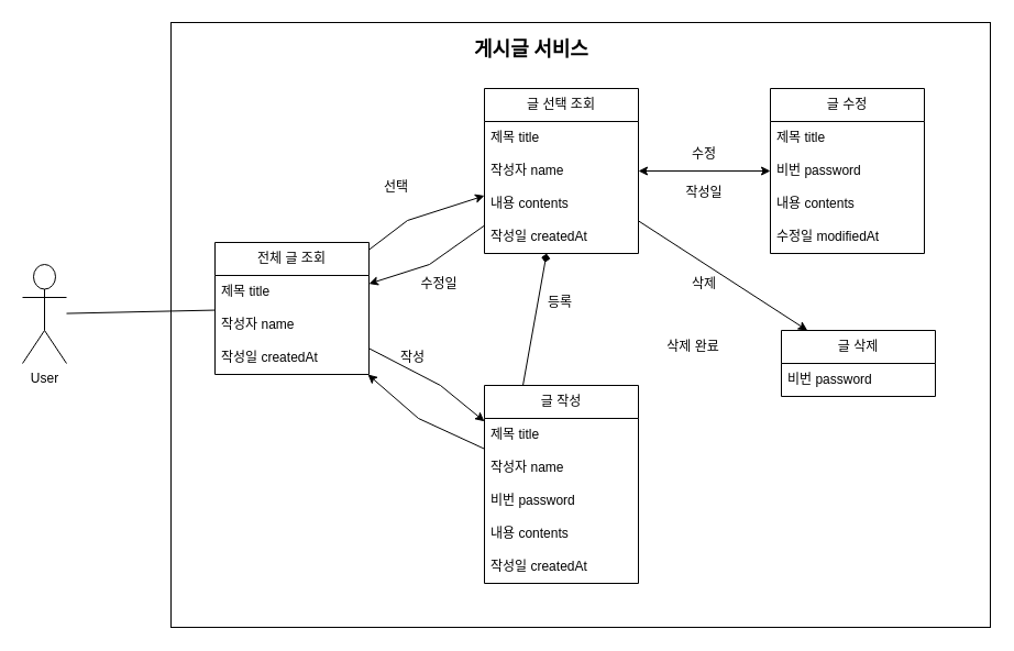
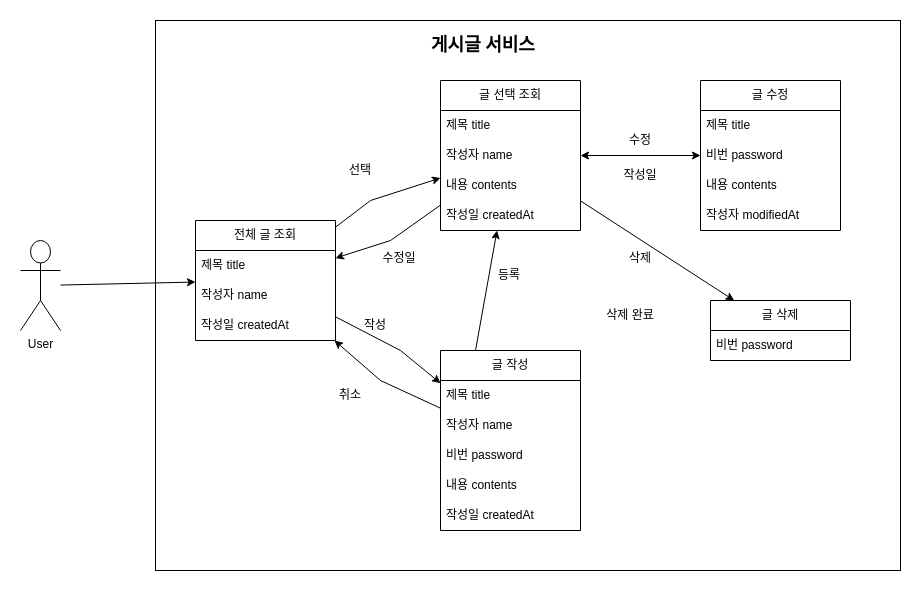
  <mxCell id="0" />
  <mxCell id="1" parent="0" />
  <mxCell id="2" value="" style="rounded=0;whiteSpace=wrap;html=1;" vertex="1" parent="1"><mxGeometry x="155" y="20" width="745" height="550" as="geometry" /></mxCell>
  <mxCell id="3" value="User" style="shape=umlActor;verticalLabelPosition=bottom;verticalAlign=top;html=1;outlineConnect=0;" vertex="1" parent="1"><mxGeometry x="20" y="240" width="40" height="90" as="geometry" /></mxCell>
  <mxCell id="4" value="&lt;h2&gt;&lt;font face=&quot;Tahoma&quot;&gt;게시글 서비스&lt;/font&gt;&lt;/h2&gt;" style="text;html=1;strokeColor=none;fillColor=none;align=center;verticalAlign=middle;whiteSpace=wrap;rounded=0;" vertex="1" parent="1"><mxGeometry x="388.5" y="30" width="188" height="30" as="geometry" /></mxCell>
  <mxCell id="5" value="글 작성" style="swimlane;fontStyle=0;childLayout=stackLayout;horizontal=1;startSize=30;horizontalStack=0;resizeParent=1;resizeParentMax=0;resizeLast=0;collapsible=1;marginBottom=0;whiteSpace=wrap;html=1;fontFamily=Helvetica;" vertex="1" parent="1"><mxGeometry x="440" y="350" width="140" height="180" as="geometry"><mxRectangle x="220" y="200" width="120" height="30" as="alternateBounds" /></mxGeometry></mxCell>
  <mxCell id="6" value="제목 title" style="text;strokeColor=none;fillColor=none;align=left;verticalAlign=middle;spacingLeft=4;spacingRight=4;overflow=hidden;points=[[0,0.5],[1,0.5]];portConstraint=eastwest;rotatable=0;whiteSpace=wrap;html=1;fontFamily=Helvetica;" vertex="1" parent="5"><mxGeometry y="30" width="140" height="30" as="geometry" /></mxCell>
  <mxCell id="7" value="작성자 name" style="text;strokeColor=none;fillColor=none;align=left;verticalAlign=middle;spacingLeft=4;spacingRight=4;overflow=hidden;points=[[0,0.5],[1,0.5]];portConstraint=eastwest;rotatable=0;whiteSpace=wrap;html=1;" vertex="1" parent="5"><mxGeometry y="60" width="140" height="30" as="geometry" /></mxCell>
  <mxCell id="8" value="비번 password" style="text;strokeColor=none;fillColor=none;align=left;verticalAlign=middle;spacingLeft=4;spacingRight=4;overflow=hidden;points=[[0,0.5],[1,0.5]];portConstraint=eastwest;rotatable=0;whiteSpace=wrap;html=1;" vertex="1" parent="5"><mxGeometry y="90" width="140" height="30" as="geometry" /></mxCell>
  <mxCell id="9" value="내용 contents" style="text;strokeColor=none;fillColor=none;align=left;verticalAlign=middle;spacingLeft=4;spacingRight=4;overflow=hidden;points=[[0,0.5],[1,0.5]];portConstraint=eastwest;rotatable=0;whiteSpace=wrap;html=1;" vertex="1" parent="5"><mxGeometry y="120" width="140" height="30" as="geometry" /></mxCell>
  <mxCell id="10" value="작성일 createdAt" style="text;strokeColor=none;fillColor=none;align=left;verticalAlign=middle;spacingLeft=4;spacingRight=4;overflow=hidden;points=[[0,0.5],[1,0.5]];portConstraint=eastwest;rotatable=0;whiteSpace=wrap;html=1;" vertex="1" parent="5"><mxGeometry y="150" width="140" height="30" as="geometry" /></mxCell>
- <mxCell id="11" value="" style="endArrow=none;html=1;rounded=0;" edge="1" parent="1" source="3" target="12"><mxGeometry width="50" height="50" relative="1" as="geometry"><mxPoint x="405" y="300" as="sourcePoint" /><mxPoint x="455" y="250" as="targetPoint" /></mxGeometry></mxCell>
+ <mxCell id="11" value="" style="endArrow=classic;html=1;rounded=0;" edge="1" parent="1" source="3" target="12"><mxGeometry width="50" height="50" relative="1" as="geometry"><mxPoint x="405" y="300" as="sourcePoint" /><mxPoint x="455" y="250" as="targetPoint" /></mxGeometry></mxCell>
  <mxCell id="12" value="전체 글 조회" style="swimlane;fontStyle=0;childLayout=stackLayout;horizontal=1;startSize=30;horizontalStack=0;resizeParent=1;resizeParentMax=0;resizeLast=0;collapsible=1;marginBottom=0;whiteSpace=wrap;html=1;fontFamily=Helvetica;" vertex="1" parent="1"><mxGeometry x="195" y="220" width="140" height="120" as="geometry"><mxRectangle x="220" y="200" width="120" height="30" as="alternateBounds" /></mxGeometry></mxCell>
  <mxCell id="13" value="제목 title" style="text;strokeColor=none;fillColor=none;align=left;verticalAlign=middle;spacingLeft=4;spacingRight=4;overflow=hidden;points=[[0,0.5],[1,0.5]];portConstraint=eastwest;rotatable=0;whiteSpace=wrap;html=1;fontFamily=Helvetica;" vertex="1" parent="12"><mxGeometry y="30" width="140" height="30" as="geometry" /></mxCell>
  <mxCell id="14" value="작성자 name" style="text;strokeColor=none;fillColor=none;align=left;verticalAlign=middle;spacingLeft=4;spacingRight=4;overflow=hidden;points=[[0,0.5],[1,0.5]];portConstraint=eastwest;rotatable=0;whiteSpace=wrap;html=1;" vertex="1" parent="12"><mxGeometry y="60" width="140" height="30" as="geometry" /></mxCell>
  <mxCell id="15" value="작성일 createdAt" style="text;strokeColor=none;fillColor=none;align=left;verticalAlign=middle;spacingLeft=4;spacingRight=4;overflow=hidden;points=[[0,0.5],[1,0.5]];portConstraint=eastwest;rotatable=0;whiteSpace=wrap;html=1;" vertex="1" parent="12"><mxGeometry y="90" width="140" height="30" as="geometry" /></mxCell>
  <mxCell id="16" value="글 수정" style="swimlane;fontStyle=0;childLayout=stackLayout;horizontal=1;startSize=30;horizontalStack=0;resizeParent=1;resizeParentMax=0;resizeLast=0;collapsible=1;marginBottom=0;whiteSpace=wrap;html=1;fontFamily=Helvetica;" vertex="1" parent="1"><mxGeometry x="700" y="80" width="140" height="150" as="geometry"><mxRectangle x="220" y="200" width="120" height="30" as="alternateBounds" /></mxGeometry></mxCell>
  <mxCell id="17" value="제목 title" style="text;strokeColor=none;fillColor=none;align=left;verticalAlign=middle;spacingLeft=4;spacingRight=4;overflow=hidden;points=[[0,0.5],[1,0.5]];portConstraint=eastwest;rotatable=0;whiteSpace=wrap;html=1;fontFamily=Helvetica;" vertex="1" parent="16"><mxGeometry y="30" width="140" height="30" as="geometry" /></mxCell>
  <mxCell id="18" value="비번 password" style="text;strokeColor=none;fillColor=none;align=left;verticalAlign=middle;spacingLeft=4;spacingRight=4;overflow=hidden;points=[[0,0.5],[1,0.5]];portConstraint=eastwest;rotatable=0;whiteSpace=wrap;html=1;" vertex="1" parent="16"><mxGeometry y="60" width="140" height="30" as="geometry" /></mxCell>
  <mxCell id="19" value="내용 contents" style="text;strokeColor=none;fillColor=none;align=left;verticalAlign=middle;spacingLeft=4;spacingRight=4;overflow=hidden;points=[[0,0.5],[1,0.5]];portConstraint=eastwest;rotatable=0;whiteSpace=wrap;html=1;" vertex="1" parent="16"><mxGeometry y="90" width="140" height="30" as="geometry" /></mxCell>
- <mxCell id="20" value="수정일 modifiedAt" style="text;strokeColor=none;fillColor=none;align=left;verticalAlign=middle;spacingLeft=4;spacingRight=4;overflow=hidden;points=[[0,0.5],[1,0.5]];portConstraint=eastwest;rotatable=0;whiteSpace=wrap;html=1;" vertex="1" parent="16"><mxGeometry y="120" width="140" height="30" as="geometry" /></mxCell>
+ <mxCell id="20" value="작성자 modifiedAt" style="text;strokeColor=none;fillColor=none;align=left;verticalAlign=middle;spacingLeft=4;spacingRight=4;overflow=hidden;points=[[0,0.5],[1,0.5]];portConstraint=eastwest;rotatable=0;whiteSpace=wrap;html=1;" vertex="1" parent="16"><mxGeometry y="120" width="140" height="30" as="geometry" /></mxCell>
  <mxCell id="21" value="글 삭제" style="swimlane;fontStyle=0;childLayout=stackLayout;horizontal=1;startSize=30;horizontalStack=0;resizeParent=1;resizeParentMax=0;resizeLast=0;collapsible=1;marginBottom=0;whiteSpace=wrap;html=1;fontFamily=Helvetica;" vertex="1" parent="1"><mxGeometry x="710" y="300" width="140" height="60" as="geometry"><mxRectangle x="220" y="200" width="120" height="30" as="alternateBounds" /></mxGeometry></mxCell>
  <mxCell id="22" value="비번 password" style="text;strokeColor=none;fillColor=none;align=left;verticalAlign=middle;spacingLeft=4;spacingRight=4;overflow=hidden;points=[[0,0.5],[1,0.5]];portConstraint=eastwest;rotatable=0;whiteSpace=wrap;html=1;" vertex="1" parent="21"><mxGeometry y="30" width="140" height="30" as="geometry" /></mxCell>
  <mxCell id="23" value="글 선택 조회" style="swimlane;fontStyle=0;childLayout=stackLayout;horizontal=1;startSize=30;horizontalStack=0;resizeParent=1;resizeParentMax=0;resizeLast=0;collapsible=1;marginBottom=0;whiteSpace=wrap;html=1;fontFamily=Helvetica;" vertex="1" parent="1"><mxGeometry x="440" y="80" width="140" height="150" as="geometry"><mxRectangle x="220" y="200" width="120" height="30" as="alternateBounds" /></mxGeometry></mxCell>
  <mxCell id="24" value="제목 title" style="text;strokeColor=none;fillColor=none;align=left;verticalAlign=middle;spacingLeft=4;spacingRight=4;overflow=hidden;points=[[0,0.5],[1,0.5]];portConstraint=eastwest;rotatable=0;whiteSpace=wrap;html=1;fontFamily=Helvetica;" vertex="1" parent="23"><mxGeometry y="30" width="140" height="30" as="geometry" /></mxCell>
  <mxCell id="25" value="작성자 name" style="text;strokeColor=none;fillColor=none;align=left;verticalAlign=middle;spacingLeft=4;spacingRight=4;overflow=hidden;points=[[0,0.5],[1,0.5]];portConstraint=eastwest;rotatable=0;whiteSpace=wrap;html=1;" vertex="1" parent="23"><mxGeometry y="60" width="140" height="30" as="geometry" /></mxCell>
  <mxCell id="26" value="내용 contents" style="text;strokeColor=none;fillColor=none;align=left;verticalAlign=middle;spacingLeft=4;spacingRight=4;overflow=hidden;points=[[0,0.5],[1,0.5]];portConstraint=eastwest;rotatable=0;whiteSpace=wrap;html=1;" vertex="1" parent="23"><mxGeometry y="90" width="140" height="30" as="geometry" /></mxCell>
  <mxCell id="27" value="작성일 createdAt" style="text;strokeColor=none;fillColor=none;align=left;verticalAlign=middle;spacingLeft=4;spacingRight=4;overflow=hidden;points=[[0,0.5],[1,0.5]];portConstraint=eastwest;rotatable=0;whiteSpace=wrap;html=1;" vertex="1" parent="23"><mxGeometry y="120" width="140" height="30" as="geometry" /></mxCell>
  <mxCell id="28" value="" style="endArrow=classic;startArrow=classic;html=1;rounded=0;" edge="1" parent="1" source="23" target="16"><mxGeometry width="50" height="50" relative="1" as="geometry"><mxPoint x="500" y="400" as="sourcePoint" /><mxPoint x="550" y="350" as="targetPoint" /></mxGeometry></mxCell>
- <mxCell id="29" value="" style="endArrow=diamond;html=1;rounded=0;exitX=0.25;exitY=0;exitDx=0;exitDy=0;" edge="1" parent="1" source="5" target="23"><mxGeometry width="50" height="50" relative="1" as="geometry"><mxPoint x="460" y="310" as="sourcePoint" /><mxPoint x="510" y="260" as="targetPoint" /></mxGeometry></mxCell>
+ <mxCell id="29" value="" style="endArrow=classic;html=1;rounded=0;exitX=0.25;exitY=0;exitDx=0;exitDy=0;" edge="1" parent="1" source="5" target="23"><mxGeometry width="50" height="50" relative="1" as="geometry"><mxPoint x="460" y="310" as="sourcePoint" /><mxPoint x="510" y="260" as="targetPoint" /></mxGeometry></mxCell>
+ <mxCell id="30" value="취소" style="text;html=1;strokeColor=none;fillColor=none;align=center;verticalAlign=middle;whiteSpace=wrap;rounded=0;" vertex="1" parent="1"><mxGeometry x="320" y="380" width="60" height="30" as="geometry" /></mxCell>
  <mxCell id="31" value="등록" style="text;html=1;strokeColor=none;fillColor=none;align=center;verticalAlign=middle;whiteSpace=wrap;rounded=0;" vertex="1" parent="1"><mxGeometry x="479" y="260" width="60" height="30" as="geometry" /></mxCell>
  <mxCell id="32" value="" style="endArrow=classic;html=1;rounded=0;" edge="1" parent="1" source="12" target="5"><mxGeometry width="50" height="50" relative="1" as="geometry"><mxPoint x="500" y="400" as="sourcePoint" /><mxPoint x="550" y="350" as="targetPoint" /><Array as="points"><mxPoint x="400" y="350" /></Array></mxGeometry></mxCell>
  <mxCell id="33" value="" style="endArrow=classic;html=1;rounded=0;" edge="1" parent="1" source="5" target="12"><mxGeometry width="50" height="50" relative="1" as="geometry"><mxPoint x="450" y="404" as="sourcePoint" /><mxPoint x="345" y="336" as="targetPoint" /><Array as="points"><mxPoint x="380" y="380" /></Array></mxGeometry></mxCell>
  <mxCell id="34" value="작성" style="text;html=1;strokeColor=none;fillColor=none;align=center;verticalAlign=middle;whiteSpace=wrap;rounded=0;" vertex="1" parent="1"><mxGeometry x="345" y="310" width="60" height="30" as="geometry" /></mxCell>
  <mxCell id="35" value="" style="endArrow=classic;html=1;rounded=0;" edge="1" parent="1" source="12" target="23"><mxGeometry width="50" height="50" relative="1" as="geometry"><mxPoint x="500" y="400" as="sourcePoint" /><mxPoint x="550" y="350" as="targetPoint" /><Array as="points"><mxPoint x="370" y="200" /></Array></mxGeometry></mxCell>
  <mxCell id="36" value="선택" style="text;html=1;strokeColor=none;fillColor=none;align=center;verticalAlign=middle;whiteSpace=wrap;rounded=0;" vertex="1" parent="1"><mxGeometry x="330" y="155" width="60" height="30" as="geometry" /></mxCell>
  <mxCell id="37" value="" style="endArrow=classic;html=1;rounded=0;" edge="1" parent="1" source="23" target="12"><mxGeometry width="50" height="50" relative="1" as="geometry"><mxPoint x="500" y="400" as="sourcePoint" /><mxPoint x="550" y="350" as="targetPoint" /><Array as="points"><mxPoint x="390" y="240" /></Array></mxGeometry></mxCell>
  <mxCell id="38" value="수정일" style="text;html=1;strokeColor=none;fillColor=none;align=center;verticalAlign=middle;whiteSpace=wrap;rounded=0;" vertex="1" parent="1"><mxGeometry x="369" y="243" width="60" height="30" as="geometry" /></mxCell>
  <mxCell id="39" value="수정" style="text;html=1;strokeColor=none;fillColor=none;align=center;verticalAlign=middle;whiteSpace=wrap;rounded=0;" vertex="1" parent="1"><mxGeometry x="610" y="125" width="60" height="30" as="geometry" /></mxCell>
  <mxCell id="40" value="작성일" style="text;html=1;strokeColor=none;fillColor=none;align=center;verticalAlign=middle;whiteSpace=wrap;rounded=0;" vertex="1" parent="1"><mxGeometry x="610" y="160" width="60" height="30" as="geometry" /></mxCell>
  <mxCell id="41" value="" style="endArrow=classic;html=1;rounded=0;" edge="1" parent="1" source="23" target="21"><mxGeometry width="50" height="50" relative="1" as="geometry"><mxPoint x="500" y="400" as="sourcePoint" /><mxPoint x="550" y="350" as="targetPoint" /><Array as="points" /></mxGeometry></mxCell>
  <mxCell id="42" value="삭제" style="text;html=1;strokeColor=none;fillColor=none;align=center;verticalAlign=middle;whiteSpace=wrap;rounded=0;" vertex="1" parent="1"><mxGeometry x="610" y="243" width="60" height="30" as="geometry" /></mxCell>
  <mxCell id="43" value="삭제 완료" style="text;html=1;strokeColor=none;fillColor=none;align=center;verticalAlign=middle;whiteSpace=wrap;rounded=0;" vertex="1" parent="1"><mxGeometry x="600" y="300" width="60" height="30" as="geometry" /></mxCell>
